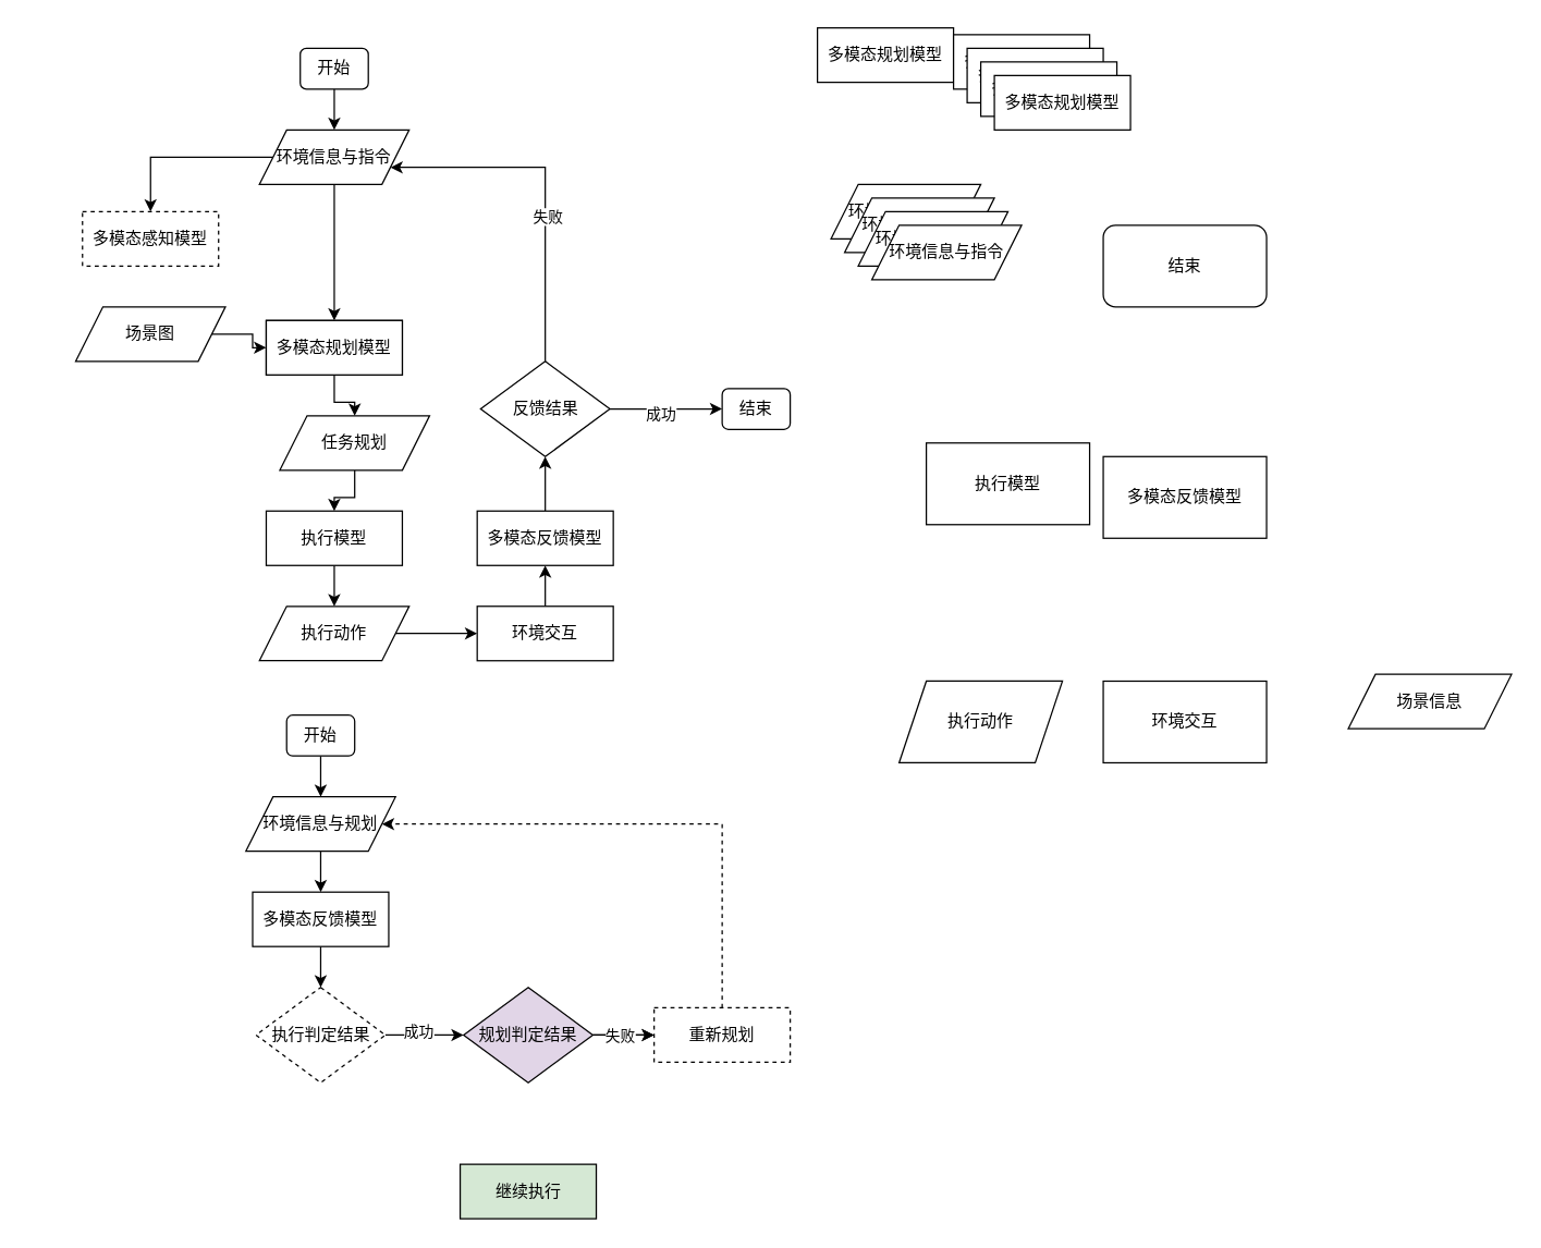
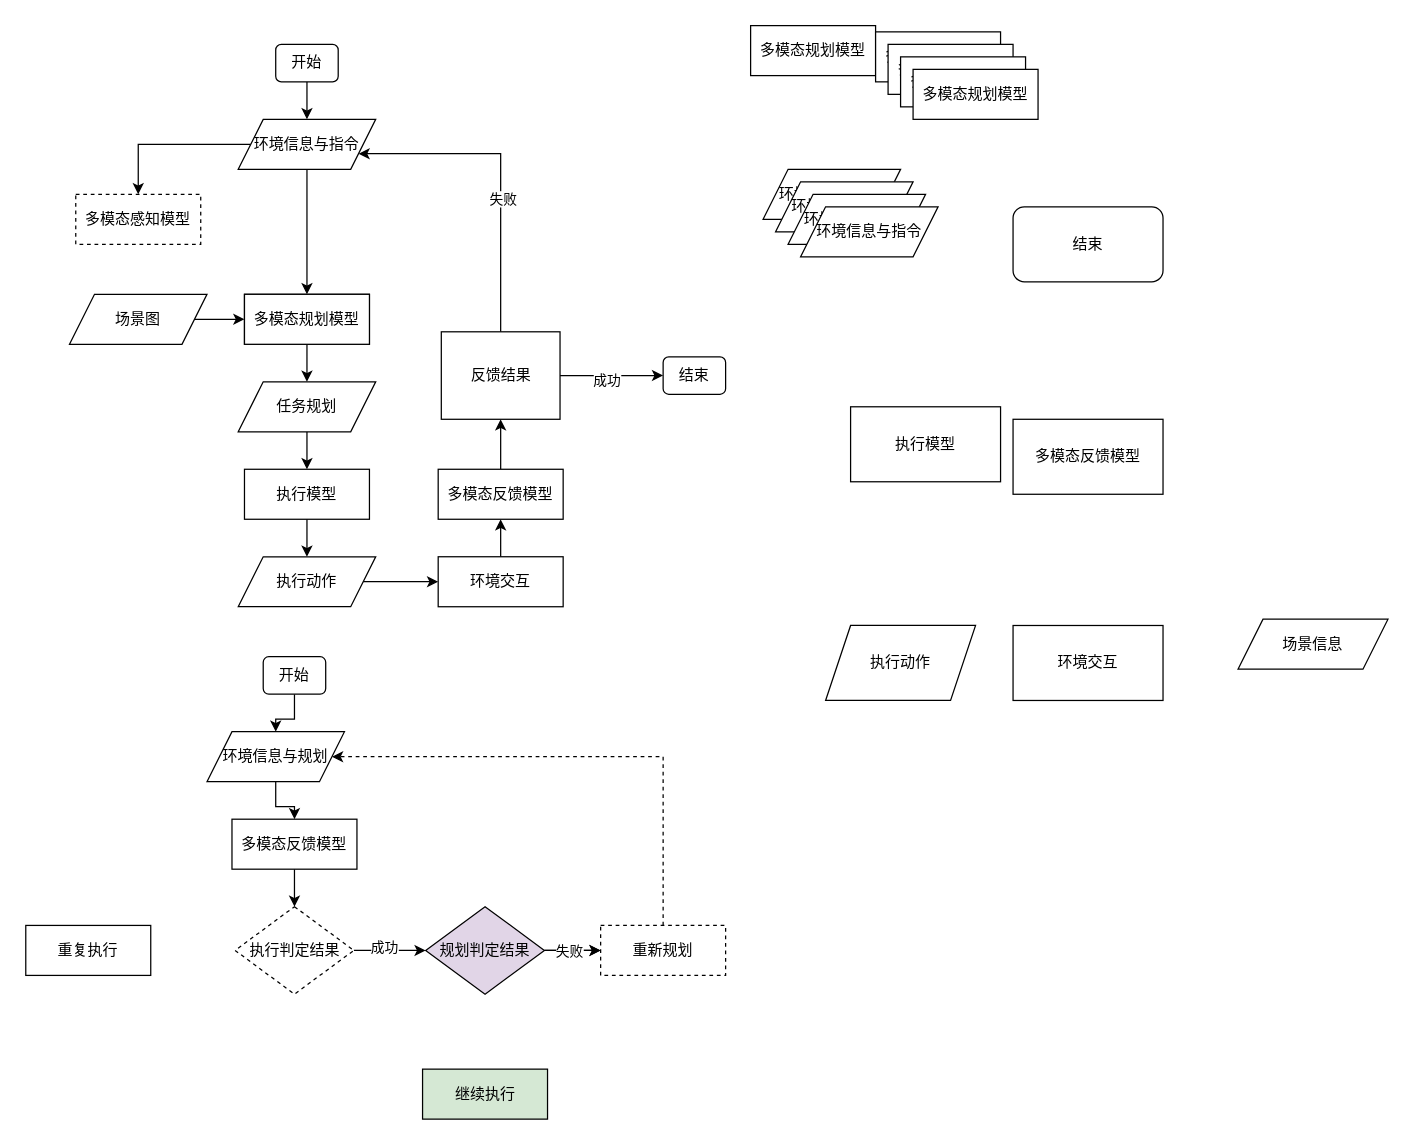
  <mxCell id="0" />
  <mxCell id="1" parent="0" />
  <mxCell id="2" value="" style="edgeStyle=orthogonalEdgeStyle;rounded=0;orthogonalLoop=1;jettySize=auto;html=1;" edge="1" parent="1" source="3" target="11"><mxGeometry relative="1" as="geometry" /></mxCell>
  <mxCell id="3" value="开始" style="rounded=1;whiteSpace=wrap;html=1;" vertex="1" parent="1"><mxGeometry x="220" y="35" width="50" height="30" as="geometry" /></mxCell>
  <mxCell id="4" value="多模态感知模型" style="rounded=0;whiteSpace=wrap;html=1;dashed=1;" vertex="1" parent="1"><mxGeometry x="60" y="155" width="100" height="40" as="geometry" /></mxCell>
  <mxCell id="5" value="执行动作" style="shape=parallelogram;perimeter=parallelogramPerimeter;whiteSpace=wrap;html=1;fixedSize=1;" vertex="1" parent="1"><mxGeometry x="660" y="500" width="120" height="60" as="geometry" /></mxCell>
  <mxCell id="6" value="环境交互" style="rounded=0;whiteSpace=wrap;html=1;" vertex="1" parent="1"><mxGeometry x="810" y="500" width="120" height="60" as="geometry" /></mxCell>
  <mxCell id="7" value="场景信息" style="shape=parallelogram;perimeter=parallelogramPerimeter;whiteSpace=wrap;html=1;fixedSize=1;" vertex="1" parent="1"><mxGeometry x="990" y="495" width="120" height="40" as="geometry" /></mxCell>
  <mxCell id="8" value="多模态反馈模型" style="rounded=0;whiteSpace=wrap;html=1;" vertex="1" parent="1"><mxGeometry x="810" y="335" width="120" height="60" as="geometry" /></mxCell>
  <mxCell id="9" style="edgeStyle=orthogonalEdgeStyle;rounded=0;orthogonalLoop=1;jettySize=auto;html=1;exitX=0;exitY=0.5;exitDx=0;exitDy=0;entryX=0.5;entryY=0;entryDx=0;entryDy=0;" edge="1" parent="1" source="11" target="4"><mxGeometry relative="1" as="geometry" /></mxCell>
  <mxCell id="10" value="" style="edgeStyle=orthogonalEdgeStyle;rounded=0;orthogonalLoop=1;jettySize=auto;html=1;" edge="1" parent="1" source="11" target="25"><mxGeometry relative="1" as="geometry" /></mxCell>
  <mxCell id="11" value="环境信息与指令" style="shape=parallelogram;perimeter=parallelogramPerimeter;whiteSpace=wrap;html=1;fixedSize=1;" vertex="1" parent="1"><mxGeometry x="190" y="95" width="110" height="40" as="geometry" /></mxCell>
  <mxCell id="12" value="执行模型" style="rounded=0;whiteSpace=wrap;html=1;" vertex="1" parent="1"><mxGeometry x="680" y="325" width="120" height="60" as="geometry" /></mxCell>
  <mxCell id="13" value="结束" style="rounded=1;whiteSpace=wrap;html=1;" vertex="1" parent="1"><mxGeometry x="810" y="165" width="120" height="60" as="geometry" /></mxCell>
  <mxCell id="14" value="环境信息与指令" style="shape=parallelogram;perimeter=parallelogramPerimeter;whiteSpace=wrap;html=1;fixedSize=1;" vertex="1" parent="1"><mxGeometry x="610" y="135" width="110" height="40" as="geometry" /></mxCell>
  <mxCell id="15" value="环境信息与指令" style="shape=parallelogram;perimeter=parallelogramPerimeter;whiteSpace=wrap;html=1;fixedSize=1;" vertex="1" parent="1"><mxGeometry x="620" y="145" width="110" height="40" as="geometry" /></mxCell>
  <mxCell id="16" value="环境信息与指令" style="shape=parallelogram;perimeter=parallelogramPerimeter;whiteSpace=wrap;html=1;fixedSize=1;" vertex="1" parent="1"><mxGeometry x="630" y="155" width="110" height="40" as="geometry" /></mxCell>
  <mxCell id="17" value="环境信息与指令" style="shape=parallelogram;perimeter=parallelogramPerimeter;whiteSpace=wrap;html=1;fixedSize=1;" vertex="1" parent="1"><mxGeometry x="640" y="165" width="110" height="40" as="geometry" /></mxCell>
  <mxCell id="18" value="" style="edgeStyle=orthogonalEdgeStyle;rounded=0;orthogonalLoop=1;jettySize=auto;html=1;" edge="1" parent="1" source="19" target="32"><mxGeometry relative="1" as="geometry" /></mxCell>
  <mxCell id="19" value="执行动作" style="shape=parallelogram;perimeter=parallelogramPerimeter;whiteSpace=wrap;html=1;fixedSize=1;" vertex="1" parent="1"><mxGeometry x="190" y="445" width="110" height="40" as="geometry" /></mxCell>
  <mxCell id="20" value="" style="edgeStyle=orthogonalEdgeStyle;rounded=0;orthogonalLoop=1;jettySize=auto;html=1;" edge="1" parent="1" source="21" target="29"><mxGeometry relative="1" as="geometry" /></mxCell>
- <mxCell id="21" value="任务规划" style="shape=parallelogram;perimeter=parallelogramPerimeter;whiteSpace=wrap;html=1;fixedSize=1;" vertex="1" parent="1"><mxGeometry x="205" y="305" width="110" height="40" as="geometry" /></mxCell>
+ <mxCell id="21" value="任务规划" style="shape=parallelogram;perimeter=parallelogramPerimeter;whiteSpace=wrap;html=1;fixedSize=1;" vertex="1" parent="1"><mxGeometry x="190" y="305" width="110" height="40" as="geometry" /></mxCell>
  <mxCell id="22" value="" style="edgeStyle=orthogonalEdgeStyle;rounded=0;orthogonalLoop=1;jettySize=auto;html=1;" edge="1" parent="1" source="23" target="25"><mxGeometry relative="1" as="geometry" /></mxCell>
- <mxCell id="23" value="场景图" style="shape=parallelogram;perimeter=parallelogramPerimeter;whiteSpace=wrap;html=1;fixedSize=1;" vertex="1" parent="1"><mxGeometry x="55" y="225" width="110" height="40" as="geometry" /></mxCell>
+ <mxCell id="23" value="场景图" style="shape=parallelogram;perimeter=parallelogramPerimeter;whiteSpace=wrap;html=1;fixedSize=1;" vertex="1" parent="1"><mxGeometry x="55" y="235" width="110" height="40" as="geometry" /></mxCell>
  <mxCell id="24" value="" style="edgeStyle=orthogonalEdgeStyle;rounded=0;orthogonalLoop=1;jettySize=auto;html=1;" edge="1" parent="1" source="25" target="21"><mxGeometry relative="1" as="geometry" /></mxCell>
  <mxCell id="25" value="多模态规划模型" style="rounded=0;whiteSpace=wrap;html=1;" vertex="1" parent="1"><mxGeometry x="195" y="235" width="100" height="40" as="geometry" /></mxCell>
  <mxCell id="26" value="多模态规划模型" style="rounded=0;whiteSpace=wrap;html=1;" vertex="1" parent="1"><mxGeometry x="600" y="20" width="100" height="40" as="geometry" /></mxCell>
  <mxCell id="27" value="多模态规划模型" style="rounded=0;whiteSpace=wrap;html=1;" vertex="1" parent="1"><mxGeometry x="195" y="235" width="100" height="40" as="geometry" /></mxCell>
  <mxCell id="28" value="" style="edgeStyle=orthogonalEdgeStyle;rounded=0;orthogonalLoop=1;jettySize=auto;html=1;" edge="1" parent="1" source="29" target="19"><mxGeometry relative="1" as="geometry" /></mxCell>
  <mxCell id="29" value="执行模型" style="rounded=0;whiteSpace=wrap;html=1;" vertex="1" parent="1"><mxGeometry x="195" y="375" width="100" height="40" as="geometry" /></mxCell>
  <mxCell id="30" value="多模态规划模型" style="rounded=0;whiteSpace=wrap;html=1;" vertex="1" parent="1"><mxGeometry x="700" y="25" width="100" height="40" as="geometry" /></mxCell>
  <mxCell id="31" value="" style="edgeStyle=orthogonalEdgeStyle;rounded=0;orthogonalLoop=1;jettySize=auto;html=1;" edge="1" parent="1" source="32" target="34"><mxGeometry relative="1" as="geometry" /></mxCell>
  <mxCell id="32" value="环境交互" style="rounded=0;whiteSpace=wrap;html=1;" vertex="1" parent="1"><mxGeometry x="350" y="445" width="100" height="40" as="geometry" /></mxCell>
  <mxCell id="33" value="" style="edgeStyle=orthogonalEdgeStyle;rounded=0;orthogonalLoop=1;jettySize=auto;html=1;" edge="1" parent="1" source="34" target="39"><mxGeometry relative="1" as="geometry" /></mxCell>
  <mxCell id="34" value="多模态反馈模型" style="rounded=0;whiteSpace=wrap;html=1;" vertex="1" parent="1"><mxGeometry x="350" y="375" width="100" height="40" as="geometry" /></mxCell>
  <mxCell id="35" style="edgeStyle=orthogonalEdgeStyle;rounded=0;orthogonalLoop=1;jettySize=auto;html=1;entryX=1;entryY=0.75;entryDx=0;entryDy=0;" edge="1" parent="1" source="39" target="11"><mxGeometry relative="1" as="geometry"><Array as="points"><mxPoint x="400" y="123" /></Array></mxGeometry></mxCell>
  <mxCell id="36" value="失败" style="edgeLabel;html=1;align=center;verticalAlign=middle;resizable=0;points=[];" vertex="1" connectable="0" parent="35"><mxGeometry x="-0.165" y="-1" relative="1" as="geometry"><mxPoint as="offset" /></mxGeometry></mxCell>
  <mxCell id="37" value="" style="edgeStyle=orthogonalEdgeStyle;rounded=0;orthogonalLoop=1;jettySize=auto;html=1;" edge="1" parent="1" source="39" target="40"><mxGeometry relative="1" as="geometry" /></mxCell>
  <mxCell id="38" value="成功" style="edgeLabel;html=1;align=center;verticalAlign=middle;resizable=0;points=[];" vertex="1" connectable="0" parent="37"><mxGeometry x="-0.091" y="-3" relative="1" as="geometry"><mxPoint as="offset" /></mxGeometry></mxCell>
- <mxCell id="39" value="反馈结果" style="rhombus;whiteSpace=wrap;html=1;" vertex="1" parent="1"><mxGeometry x="352.5" y="265" width="95" height="70" as="geometry" /></mxCell>
+ <mxCell id="39" value="反馈结果" style="whiteSpace=wrap;html=1;rounded=0;" vertex="1" parent="1"><mxGeometry x="352.5" y="265" width="95" height="70" as="geometry" /></mxCell>
  <mxCell id="40" value="结束" style="rounded=1;whiteSpace=wrap;html=1;" vertex="1" parent="1"><mxGeometry x="530" y="285" width="50" height="30" as="geometry" /></mxCell>
  <mxCell id="41" value="" style="edgeStyle=orthogonalEdgeStyle;rounded=0;orthogonalLoop=1;jettySize=auto;html=1;" edge="1" parent="1" source="42" target="46"><mxGeometry relative="1" as="geometry" /></mxCell>
  <mxCell id="42" value="开始" style="rounded=1;whiteSpace=wrap;html=1;" vertex="1" parent="1"><mxGeometry x="210" y="525" width="50" height="30" as="geometry" /></mxCell>
  <mxCell id="43" value="" style="edgeStyle=orthogonalEdgeStyle;rounded=0;orthogonalLoop=1;jettySize=auto;html=1;" edge="1" parent="1" source="44" target="49"><mxGeometry relative="1" as="geometry" /></mxCell>
  <mxCell id="44" value="多模态反馈模型" style="rounded=0;whiteSpace=wrap;html=1;" vertex="1" parent="1"><mxGeometry x="185" y="655" width="100" height="40" as="geometry" /></mxCell>
  <mxCell id="45" value="" style="edgeStyle=orthogonalEdgeStyle;rounded=0;orthogonalLoop=1;jettySize=auto;html=1;" edge="1" parent="1" source="46" target="44"><mxGeometry relative="1" as="geometry" /></mxCell>
- <mxCell id="46" value="环境信息与规划" style="shape=parallelogram;perimeter=parallelogramPerimeter;whiteSpace=wrap;html=1;fixedSize=1;" vertex="1" parent="1"><mxGeometry x="180" y="585" width="110" height="40" as="geometry" /></mxCell>
+ <mxCell id="46" value="环境信息与规划" style="shape=parallelogram;perimeter=parallelogramPerimeter;whiteSpace=wrap;html=1;fixedSize=1;" vertex="1" parent="1"><mxGeometry x="165" y="585" width="110" height="40" as="geometry" /></mxCell>
  <mxCell id="47" value="" style="edgeStyle=orthogonalEdgeStyle;rounded=0;orthogonalLoop=1;jettySize=auto;html=1;" edge="1" parent="1" source="49"><mxGeometry relative="1" as="geometry"><mxPoint x="340" y="760" as="targetPoint" /></mxGeometry></mxCell>
  <mxCell id="48" value="成功" style="edgeLabel;html=1;align=center;verticalAlign=middle;resizable=0;points=[];" vertex="1" connectable="0" parent="47"><mxGeometry x="-0.183" y="3" relative="1" as="geometry"><mxPoint as="offset" /></mxGeometry></mxCell>
  <mxCell id="49" value="执行判定结果" style="rhombus;whiteSpace=wrap;html=1;dashed=1;" vertex="1" parent="1"><mxGeometry x="187.5" y="725" width="95" height="70" as="geometry" /></mxCell>
  <mxCell id="50" value="多模态规划模型" style="rounded=0;whiteSpace=wrap;html=1;" vertex="1" parent="1"><mxGeometry x="710" y="35" width="100" height="40" as="geometry" /></mxCell>
  <mxCell id="51" value="多模态规划模型" style="rounded=0;whiteSpace=wrap;html=1;" vertex="1" parent="1"><mxGeometry x="720" y="45" width="100" height="40" as="geometry" /></mxCell>
  <mxCell id="52" value="多模态规划模型" style="rounded=0;whiteSpace=wrap;html=1;" vertex="1" parent="1"><mxGeometry x="730" y="55" width="100" height="40" as="geometry" /></mxCell>
+ <mxCell id="53" value="重复执行" style="rounded=0;whiteSpace=wrap;html=1;" vertex="1" parent="1"><mxGeometry x="20" y="740" width="100" height="40" as="geometry" /></mxCell>
  <mxCell id="54" value="" style="edgeStyle=orthogonalEdgeStyle;rounded=0;orthogonalLoop=1;jettySize=auto;html=1;" edge="1" parent="1" source="57" target="59"><mxGeometry relative="1" as="geometry" /></mxCell>
  <mxCell id="55" value="" style="edgeStyle=orthogonalEdgeStyle;rounded=0;orthogonalLoop=1;jettySize=auto;html=1;" edge="1" parent="1" source="57" target="59"><mxGeometry relative="1" as="geometry" /></mxCell>
  <mxCell id="56" value="失败" style="edgeLabel;html=1;align=center;verticalAlign=middle;resizable=0;points=[];" vertex="1" connectable="0" parent="55"><mxGeometry x="-0.156" relative="1" as="geometry"><mxPoint as="offset" /></mxGeometry></mxCell>
  <mxCell id="57" value="规划判定结果" style="rhombus;whiteSpace=wrap;html=1;fillColor=#e1d5e7;" vertex="1" parent="1"><mxGeometry x="340" y="725" width="95" height="70" as="geometry" /></mxCell>
  <mxCell id="58" style="edgeStyle=orthogonalEdgeStyle;rounded=0;orthogonalLoop=1;jettySize=auto;html=1;entryX=1;entryY=0.5;entryDx=0;entryDy=0;dashed=1;" edge="1" parent="1" source="59" target="46"><mxGeometry relative="1" as="geometry"><Array as="points"><mxPoint x="530" y="605" /></Array></mxGeometry></mxCell>
  <mxCell id="59" value="重新规划" style="rounded=0;whiteSpace=wrap;html=1;dashed=1;" vertex="1" parent="1"><mxGeometry x="480" y="740" width="100" height="40" as="geometry" /></mxCell>
  <mxCell id="60" value="继续执行" style="rounded=0;whiteSpace=wrap;html=1;fillColor=#d5e8d4;" vertex="1" parent="1"><mxGeometry x="337.5" y="855" width="100" height="40" as="geometry" /></mxCell>
